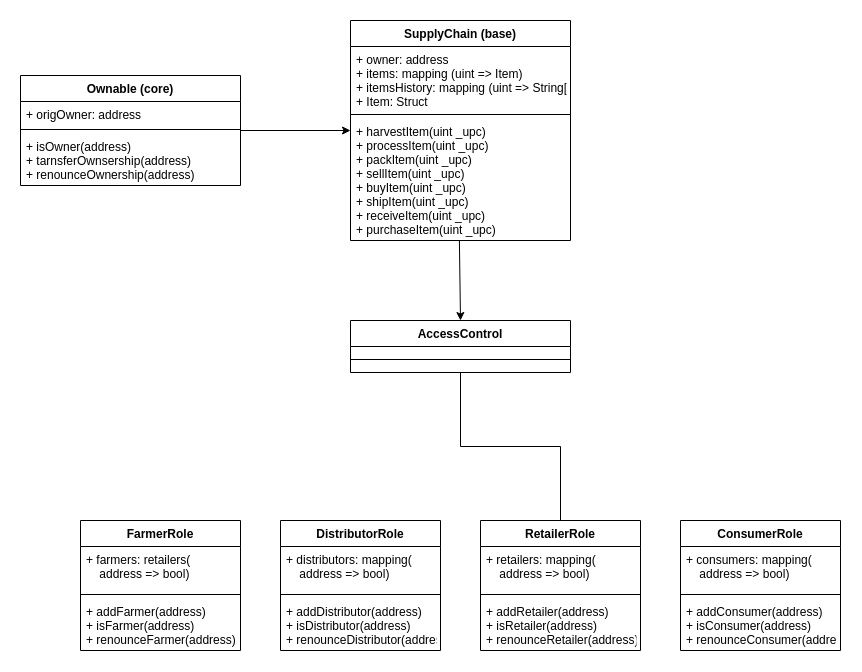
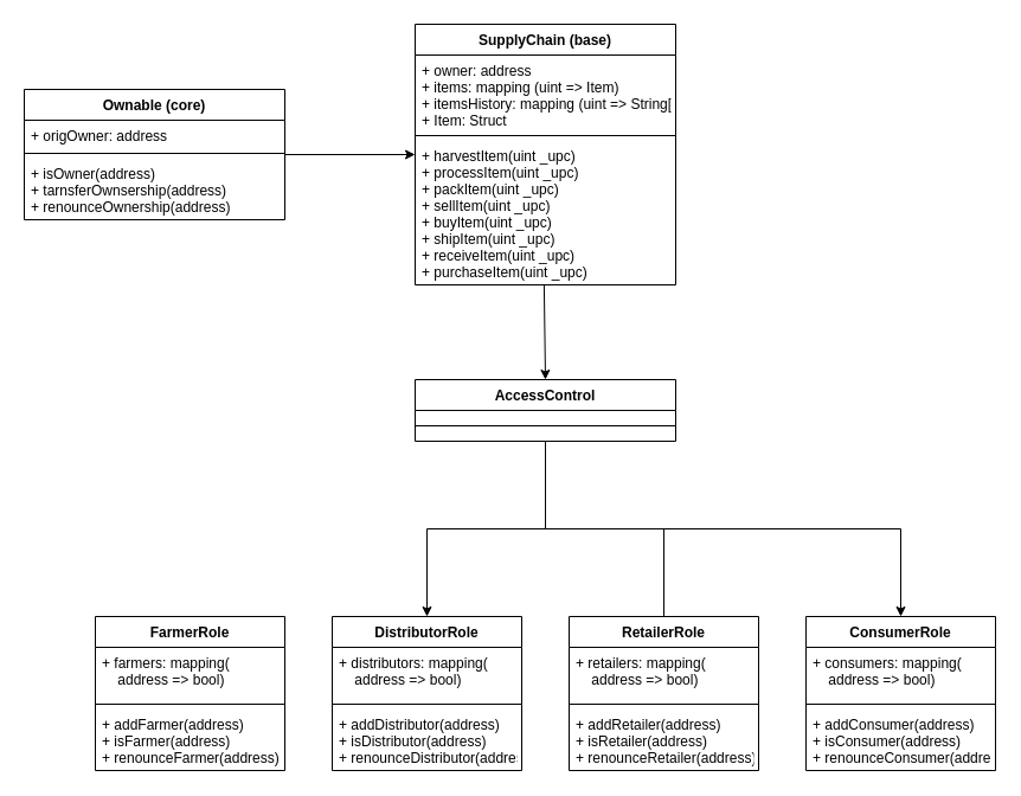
  <mxCell id="0" />
  <mxCell id="1" parent="0" />
  <mxCell id="2" value="" style="edgeStyle=orthogonalEdgeStyle;rounded=0;orthogonalLoop=1;jettySize=auto;html=1;entryX=0.5;entryY=0;entryDx=0;entryDy=0;endArrow=none;" edge="1" parent="1" source="3" target="13"><mxGeometry relative="1" as="geometry" /></mxCell>
  <mxCell id="3" value="AccessControl" style="swimlane;fontStyle=1;align=center;verticalAlign=top;childLayout=stackLayout;horizontal=1;startSize=26;horizontalStack=0;resizeParent=1;resizeParentMax=0;resizeLast=0;collapsible=1;marginBottom=0;" parent="1" vertex="1"><mxGeometry x="350" y="320" width="220" height="52" as="geometry" /></mxCell>
  <mxCell id="4" value="" style="line;strokeWidth=1;fillColor=none;align=left;verticalAlign=middle;spacingTop=-1;spacingLeft=3;spacingRight=3;rotatable=0;labelPosition=right;points=[];portConstraint=eastwest;" parent="3" vertex="1"><mxGeometry y="26" width="220" height="26" as="geometry" /></mxCell>
  <mxCell id="5" value="FarmerRole" style="swimlane;fontStyle=1;align=center;verticalAlign=top;childLayout=stackLayout;horizontal=1;startSize=26;horizontalStack=0;resizeParent=1;resizeParentMax=0;resizeLast=0;collapsible=1;marginBottom=0;" parent="1" vertex="1"><mxGeometry x="80" y="520" width="160" height="130" as="geometry" /></mxCell>
- <mxCell id="6" value="+ farmers: retailers( &#10;    address =&gt; bool)" style="text;strokeColor=none;fillColor=none;align=left;verticalAlign=top;spacingLeft=4;spacingRight=4;overflow=hidden;rotatable=0;points=[[0,0.5],[1,0.5]];portConstraint=eastwest;" parent="5" vertex="1"><mxGeometry y="26" width="160" height="44" as="geometry" /></mxCell>
+ <mxCell id="6" value="+ farmers: mapping( &#10;    address =&gt; bool)" style="text;strokeColor=none;fillColor=none;align=left;verticalAlign=top;spacingLeft=4;spacingRight=4;overflow=hidden;rotatable=0;points=[[0,0.5],[1,0.5]];portConstraint=eastwest;" parent="5" vertex="1"><mxGeometry y="26" width="160" height="44" as="geometry" /></mxCell>
  <mxCell id="7" value="" style="line;strokeWidth=1;fillColor=none;align=left;verticalAlign=middle;spacingTop=-1;spacingLeft=3;spacingRight=3;rotatable=0;labelPosition=right;points=[];portConstraint=eastwest;" parent="5" vertex="1"><mxGeometry y="70" width="160" height="8" as="geometry" /></mxCell>
  <mxCell id="8" value="+ addFarmer(address)&#10;+ isFarmer(address)&#10;+ renounceFarmer(address)" style="text;strokeColor=none;fillColor=none;align=left;verticalAlign=top;spacingLeft=4;spacingRight=4;overflow=hidden;rotatable=0;points=[[0,0.5],[1,0.5]];portConstraint=eastwest;" parent="5" vertex="1"><mxGeometry y="78" width="160" height="52" as="geometry" /></mxCell>
  <mxCell id="9" value="DistributorRole" style="swimlane;fontStyle=1;align=center;verticalAlign=top;childLayout=stackLayout;horizontal=1;startSize=26;horizontalStack=0;resizeParent=1;resizeParentMax=0;resizeLast=0;collapsible=1;marginBottom=0;" parent="1" vertex="1"><mxGeometry x="280" y="520" width="160" height="130" as="geometry" /></mxCell>
  <mxCell id="10" value="+ distributors: mapping(&#10;    address =&gt; bool)" style="text;strokeColor=none;fillColor=none;align=left;verticalAlign=top;spacingLeft=4;spacingRight=4;overflow=hidden;rotatable=0;points=[[0,0.5],[1,0.5]];portConstraint=eastwest;" parent="9" vertex="1"><mxGeometry y="26" width="160" height="44" as="geometry" /></mxCell>
  <mxCell id="11" value="" style="line;strokeWidth=1;fillColor=none;align=left;verticalAlign=middle;spacingTop=-1;spacingLeft=3;spacingRight=3;rotatable=0;labelPosition=right;points=[];portConstraint=eastwest;" parent="9" vertex="1"><mxGeometry y="70" width="160" height="8" as="geometry" /></mxCell>
  <mxCell id="12" value="+ addDistributor(address)&#10;+ isDistributor(address)&#10;+ renounceDistributor(address)" style="text;strokeColor=none;fillColor=none;align=left;verticalAlign=top;spacingLeft=4;spacingRight=4;overflow=hidden;rotatable=0;points=[[0,0.5],[1,0.5]];portConstraint=eastwest;" parent="9" vertex="1"><mxGeometry y="78" width="160" height="52" as="geometry" /></mxCell>
  <mxCell id="13" value="RetailerRole" style="swimlane;fontStyle=1;align=center;verticalAlign=top;childLayout=stackLayout;horizontal=1;startSize=26;horizontalStack=0;resizeParent=1;resizeParentMax=0;resizeLast=0;collapsible=1;marginBottom=0;" parent="1" vertex="1"><mxGeometry x="480" y="520" width="160" height="130" as="geometry" /></mxCell>
  <mxCell id="14" value="+ retailers: mapping(&#10;    address =&gt; bool)" style="text;strokeColor=none;fillColor=none;align=left;verticalAlign=top;spacingLeft=4;spacingRight=4;overflow=hidden;rotatable=0;points=[[0,0.5],[1,0.5]];portConstraint=eastwest;" parent="13" vertex="1"><mxGeometry y="26" width="160" height="44" as="geometry" /></mxCell>
  <mxCell id="15" value="" style="line;strokeWidth=1;fillColor=none;align=left;verticalAlign=middle;spacingTop=-1;spacingLeft=3;spacingRight=3;rotatable=0;labelPosition=right;points=[];portConstraint=eastwest;" parent="13" vertex="1"><mxGeometry y="70" width="160" height="8" as="geometry" /></mxCell>
  <mxCell id="16" value="+ addRetailer(address)&#10;+ isRetailer(address)&#10;+ renounceRetailer(address)" style="text;strokeColor=none;fillColor=none;align=left;verticalAlign=top;spacingLeft=4;spacingRight=4;overflow=hidden;rotatable=0;points=[[0,0.5],[1,0.5]];portConstraint=eastwest;" parent="13" vertex="1"><mxGeometry y="78" width="160" height="52" as="geometry" /></mxCell>
  <mxCell id="17" value="ConsumerRole" style="swimlane;fontStyle=1;align=center;verticalAlign=top;childLayout=stackLayout;horizontal=1;startSize=26;horizontalStack=0;resizeParent=1;resizeParentMax=0;resizeLast=0;collapsible=1;marginBottom=0;" parent="1" vertex="1"><mxGeometry x="680" y="520" width="160" height="130" as="geometry" /></mxCell>
  <mxCell id="18" value="+ consumers: mapping(&#10;    address =&gt; bool)" style="text;strokeColor=none;fillColor=none;align=left;verticalAlign=top;spacingLeft=4;spacingRight=4;overflow=hidden;rotatable=0;points=[[0,0.5],[1,0.5]];portConstraint=eastwest;" parent="17" vertex="1"><mxGeometry y="26" width="160" height="44" as="geometry" /></mxCell>
  <mxCell id="19" value="" style="line;strokeWidth=1;fillColor=none;align=left;verticalAlign=middle;spacingTop=-1;spacingLeft=3;spacingRight=3;rotatable=0;labelPosition=right;points=[];portConstraint=eastwest;" parent="17" vertex="1"><mxGeometry y="70" width="160" height="8" as="geometry" /></mxCell>
  <mxCell id="20" value="+ addConsumer(address)&#10;+ isConsumer(address)&#10;+ renounceConsumer(address)" style="text;strokeColor=none;fillColor=none;align=left;verticalAlign=top;spacingLeft=4;spacingRight=4;overflow=hidden;rotatable=0;points=[[0,0.5],[1,0.5]];portConstraint=eastwest;" parent="17" vertex="1"><mxGeometry y="78" width="160" height="52" as="geometry" /></mxCell>
+ <mxCell id="21" value="" style="edgeStyle=orthogonalEdgeStyle;rounded=0;orthogonalLoop=1;jettySize=auto;html=1;entryX=0.5;entryY=0;entryDx=0;entryDy=0;exitX=0.5;exitY=1;exitDx=0;exitDy=0;" edge="1" parent="1" source="3" target="9"><mxGeometry relative="1" as="geometry"><mxPoint x="460" y="444" as="sourcePoint" /><mxPoint x="570" y="530" as="targetPoint" /></mxGeometry></mxCell>
+ <mxCell id="22" value="" style="edgeStyle=orthogonalEdgeStyle;rounded=0;orthogonalLoop=1;jettySize=auto;html=1;entryX=0.5;entryY=0;entryDx=0;entryDy=0;exitX=0.5;exitY=1;exitDx=0;exitDy=0;" edge="1" parent="1" source="3" target="17"><mxGeometry relative="1" as="geometry"><mxPoint x="620" y="490" as="sourcePoint" /><mxPoint x="570" y="530" as="targetPoint" /></mxGeometry></mxCell>
  <mxCell id="23" value="Ownable (core)" style="swimlane;fontStyle=1;align=center;verticalAlign=top;childLayout=stackLayout;horizontal=1;startSize=26;horizontalStack=0;resizeParent=1;resizeParentMax=0;resizeLast=0;collapsible=1;marginBottom=0;" vertex="1" parent="1"><mxGeometry x="20" y="75" width="220" height="110" as="geometry" /></mxCell>
  <mxCell id="24" value="+ origOwner: address" style="text;strokeColor=none;fillColor=none;align=left;verticalAlign=top;spacingLeft=4;spacingRight=4;overflow=hidden;rotatable=0;points=[[0,0.5],[1,0.5]];portConstraint=eastwest;" vertex="1" parent="23"><mxGeometry y="26" width="220" height="24" as="geometry" /></mxCell>
  <mxCell id="25" value="" style="line;strokeWidth=1;fillColor=none;align=left;verticalAlign=middle;spacingTop=-1;spacingLeft=3;spacingRight=3;rotatable=0;labelPosition=right;points=[];portConstraint=eastwest;" vertex="1" parent="23"><mxGeometry y="50" width="220" height="8" as="geometry" /></mxCell>
  <mxCell id="26" value="+ isOwner(address)&#10;+ tarnsferOwnsership(address)&#10;+ renounceOwnership(address)" style="text;strokeColor=none;fillColor=none;align=left;verticalAlign=top;spacingLeft=4;spacingRight=4;overflow=hidden;rotatable=0;points=[[0,0.5],[1,0.5]];portConstraint=eastwest;" vertex="1" parent="23"><mxGeometry y="58" width="220" height="52" as="geometry" /></mxCell>
  <mxCell id="27" value="SupplyChain (base)" style="swimlane;fontStyle=1;align=center;verticalAlign=top;childLayout=stackLayout;horizontal=1;startSize=26;horizontalStack=0;resizeParent=1;resizeParentMax=0;resizeLast=0;collapsible=1;marginBottom=0;" vertex="1" parent="1"><mxGeometry x="350" y="20" width="220" height="220" as="geometry" /></mxCell>
  <mxCell id="28" value="+ owner: address&#10;+ items: mapping (uint =&gt; Item)&#10;+ itemsHistory: mapping (uint =&gt; String[])&#10;+ Item: Struct&#10;" style="text;strokeColor=none;fillColor=none;align=left;verticalAlign=top;spacingLeft=4;spacingRight=4;overflow=hidden;rotatable=0;points=[[0,0.5],[1,0.5]];portConstraint=eastwest;" vertex="1" parent="27"><mxGeometry y="26" width="220" height="64" as="geometry" /></mxCell>
  <mxCell id="29" value="" style="line;strokeWidth=1;fillColor=none;align=left;verticalAlign=middle;spacingTop=-1;spacingLeft=3;spacingRight=3;rotatable=0;labelPosition=right;points=[];portConstraint=eastwest;" vertex="1" parent="27"><mxGeometry y="90" width="220" height="8" as="geometry" /></mxCell>
  <mxCell id="30" value="+ harvestItem(uint _upc)&#10;+ processItem(uint _upc)&#10;+ packItem(uint _upc)&#10;+ sellItem(uint _upc)&#10;+ buyItem(uint _upc)&#10;+ shipItem(uint _upc)&#10;+ receiveItem(uint _upc)&#10;+ purchaseItem(uint _upc)" style="text;strokeColor=none;fillColor=none;align=left;verticalAlign=top;spacingLeft=4;spacingRight=4;overflow=hidden;rotatable=0;points=[[0,0.5],[1,0.5]];portConstraint=eastwest;" vertex="1" parent="27"><mxGeometry y="98" width="220" height="122" as="geometry" /></mxCell>
  <mxCell id="31" value="" style="endArrow=classic;html=1;rounded=0;entryX=0.5;entryY=0;entryDx=0;entryDy=0;exitX=0.495;exitY=0.997;exitDx=0;exitDy=0;exitPerimeter=0;" edge="1" parent="1" source="30" target="3"><mxGeometry width="50" height="50" relative="1" as="geometry"><mxPoint x="440" y="260" as="sourcePoint" /><mxPoint x="490" y="210" as="targetPoint" /></mxGeometry></mxCell>
  <mxCell id="32" value="" style="endArrow=classic;html=1;rounded=0;" edge="1" parent="1"><mxGeometry width="50" height="50" relative="1" as="geometry"><mxPoint x="240" y="130" as="sourcePoint" /><mxPoint x="350" y="130" as="targetPoint" /></mxGeometry></mxCell>
